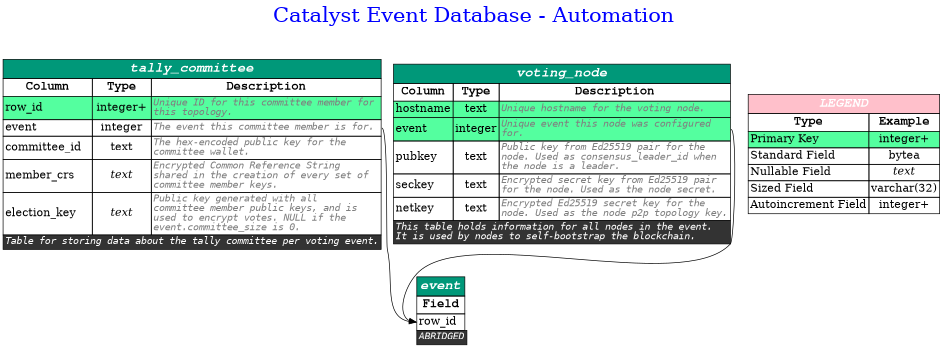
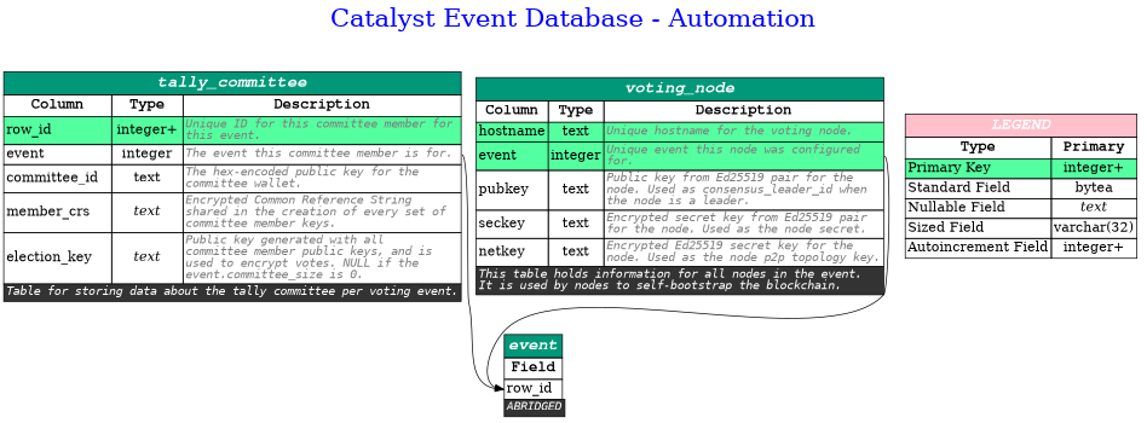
  digraph {
    fontcolor=blue
    fontsize=30
    label="Catalyst Event Database - Automation"
    labelloc=t
    rankdir=TB
    node [fontsize=16 shape=plain]
    edge [headport=row_id tailport=event_out]
-   n1 [label=<         <table border='0' cellborder='1' cellspacing='0' >             <tr>                 <td colspan='3' bgcolor='#009879' port='__title'><font color='white' face='Courier bold italic' point-size='20'><b>tally_committee</b></font></td>             </tr>             <tr>                 <td><font color='black' face='Courier bold' point-size='18' ><b>Column</b></font></td>                 <td><font color='black' face='Courier bold' point-size='18' ><b>Type</b></font></td>                 <td><font color='black' face='Courier bold' point-size='18' ><b>Description</b></font></td>             </tr>                           <tr>                 <td port="row_id" bgcolor="seagreen1" align='text'><font>row_id</font><br align='left'/></td>                 <td  bgcolor="seagreen1" ><font>integer+</font></td>                 <td port="row_id_out" bgcolor="seagreen1" align='text'><font color='grey50' face='Monospace' point-size='14' ><i>Unique ID for this committee member for<br align='left'/>this topology.</i><br align="left"/></font></td>             </tr>                          <tr>                 <td port="event"  align='text'><font>event</font><br align='left'/></td>                 <td   ><font>integer</font></td>                 <td port="event_out"  align='text'><font color='grey50' face='Monospace' point-size='14' ><i>The event this committee member is for.</i><br align="left"/></font></td>             </tr>                          <tr>                 <td port="committee_id"  align='text'><font>committee_id</font><br align='left'/></td>                 <td   ><font>text</font></td>                 <td port="committee_id_out"  align='text'><font color='grey50' face='Monospace' point-size='14' ><i>The hex-encoded public key for the<br align='left'/>committee wallet.</i><br align="left"/></font></td>             </tr>                          <tr>                 <td port="member_crs"  align='text'><font>member_crs</font><br align='left'/></td>                 <td   ><font><i>text</i></font></td>                 <td port="member_crs_out"  align='text'><font color='grey50' face='Monospace' point-size='14' ><i>Encrypted Common Reference String<br align='left'/>shared in the creation of every set of<br align='left'/>committee member keys.</i><br align="left"/></font></td>             </tr>                          <tr>                 <td port="election_key"  align='text'><font>election_key</font><br align='left'/></td>                 <td   ><font><i>text</i></font></td>                 <td port="election_key_out"  align='text'><font color='grey50' face='Monospace' point-size='14' ><i>Public key generated with all<br align='left'/>committee member public keys, and is<br align='left'/>used to encrypt votes. NULL if the<br align='left'/>event.committee_size is 0.</i><br align="left"/></font></td>             </tr>                                        <tr>                 <td colspan='3' bgcolor="grey20" align='text'><font color='white' face='Monospace' point-size='14'><i>Table for storing data about the tally committee per voting event.</i><br align="left"/></font></td>             </tr>                       </table>     >]
+   n1 [label=<         <table border='0' cellborder='1' cellspacing='0' >             <tr>                 <td colspan='3' bgcolor='#009879' port='__title'><font color='white' face='Courier bold italic' point-size='20'><b>tally_committee</b></font></td>             </tr>             <tr>                 <td><font color='black' face='Courier bold' point-size='18' ><b>Column</b></font></td>                 <td><font color='black' face='Courier bold' point-size='18' ><b>Type</b></font></td>                 <td><font color='black' face='Courier bold' point-size='18' ><b>Description</b></font></td>             </tr>                           <tr>                 <td port="row_id" bgcolor="seagreen1" align='text'><font>row_id</font><br align='left'/></td>                 <td  bgcolor="seagreen1" ><font>integer+</font></td>                 <td port="row_id_out" bgcolor="seagreen1" align='text'><font color='grey50' face='Monospace' point-size='14' ><i>Unique ID for this committee member for<br align='left'/>this event.</i><br align="left"/></font></td>             </tr>                          <tr>                 <td port="event"  align='text'><font>event</font><br align='left'/></td>                 <td   ><font>integer</font></td>                 <td port="event_out"  align='text'><font color='grey50' face='Monospace' point-size='14' ><i>The event this committee member is for.</i><br align="left"/></font></td>             </tr>                          <tr>                 <td port="committee_id"  align='text'><font>committee_id</font><br align='left'/></td>                 <td   ><font>text</font></td>                 <td port="committee_id_out"  align='text'><font color='grey50' face='Monospace' point-size='14' ><i>The hex-encoded public key for the<br align='left'/>committee wallet.</i><br align="left"/></font></td>             </tr>                          <tr>                 <td port="member_crs"  align='text'><font>member_crs</font><br align='left'/></td>                 <td   ><font><i>text</i></font></td>                 <td port="member_crs_out"  align='text'><font color='grey50' face='Monospace' point-size='14' ><i>Encrypted Common Reference String<br align='left'/>shared in the creation of every set of<br align='left'/>committee member keys.</i><br align="left"/></font></td>             </tr>                          <tr>                 <td port="election_key"  align='text'><font>election_key</font><br align='left'/></td>                 <td   ><font><i>text</i></font></td>                 <td port="election_key_out"  align='text'><font color='grey50' face='Monospace' point-size='14' ><i>Public key generated with all<br align='left'/>committee member public keys, and is<br align='left'/>used to encrypt votes. NULL if the<br align='left'/>event.committee_size is 0.</i><br align="left"/></font></td>             </tr>                                        <tr>                 <td colspan='3' bgcolor="grey20" align='text'><font color='white' face='Monospace' point-size='14'><i>Table for storing data about the tally committee per voting event.</i><br align="left"/></font></td>             </tr>                       </table>     >]
    n2 [label=<         <table border='0' cellborder='1' cellspacing='0'>             <tr>                 <td bgcolor='#009879' port='__title'><font color='white' face='Courier bold italic' point-size='20'><b>event</b></font></td>             </tr>             <tr>                 <td><font color='black' face='Courier bold' point-size='18' ><b>Field</b></font></td>             </tr>                           <tr>                 <td port="row_id"  align='text'><font>row_id</font><br align='left'/></td>             </tr>                           <tr>                 <td colspan='3' bgcolor="grey20" align='text'><font color='white' face='Monospace' point-size='14'><i>ABRIDGED</i><br align="left"/></font></td>             </tr>         </table>     > shape=plaintext]
    n3 [label=<         <table border='0' cellborder='1' cellspacing='0' >             <tr>                 <td colspan='3' bgcolor='#009879' port='__title'><font color='white' face='Courier bold italic' point-size='20'><b>voting_node</b></font></td>             </tr>             <tr>                 <td><font color='black' face='Courier bold' point-size='18' ><b>Column</b></font></td>                 <td><font color='black' face='Courier bold' point-size='18' ><b>Type</b></font></td>                 <td><font color='black' face='Courier bold' point-size='18' ><b>Description</b></font></td>             </tr>                           <tr>                 <td port="hostname" bgcolor="seagreen1" align='text'><font>hostname</font><br align='left'/></td>                 <td  bgcolor="seagreen1" ><font>text</font></td>                 <td port="hostname_out" bgcolor="seagreen1" align='text'><font color='grey50' face='Monospace' point-size='14' ><i>Unique hostname for the voting node.</i><br align="left"/></font></td>             </tr>                          <tr>                 <td port="event" bgcolor="seagreen1" align='text'><font>event</font><br align='left'/></td>                 <td  bgcolor="seagreen1" ><font>integer</font></td>                 <td port="event_out" bgcolor="seagreen1" align='text'><font color='grey50' face='Monospace' point-size='14' ><i>Unique event this node was configured<br align='left'/>for.</i><br align="left"/></font></td>             </tr>                          <tr>                 <td port="pubkey"  align='text'><font>pubkey</font><br align='left'/></td>                 <td   ><font>text</font></td>                 <td port="pubkey_out"  align='text'><font color='grey50' face='Monospace' point-size='14' ><i>Public key from Ed25519 pair for the<br align='left'/>node. Used as consensus_leader_id when<br align='left'/>the node is a leader.</i><br align="left"/></font></td>             </tr>                          <tr>                 <td port="seckey"  align='text'><font>seckey</font><br align='left'/></td>                 <td   ><font>text</font></td>                 <td port="seckey_out"  align='text'><font color='grey50' face='Monospace' point-size='14' ><i>Encrypted secret key from Ed25519 pair<br align='left'/>for the node. Used as the node secret.</i><br align="left"/></font></td>             </tr>                          <tr>                 <td port="netkey"  align='text'><font>netkey</font><br align='left'/></td>                 <td   ><font>text</font></td>                 <td port="netkey_out"  align='text'><font color='grey50' face='Monospace' point-size='14' ><i>Encrypted Ed25519 secret key for the<br align='left'/>node. Used as the node p2p topology key.</i><br align="left"/></font></td>             </tr>                                        <tr>                 <td colspan='3' bgcolor="grey20" align='text'><font color='white' face='Monospace' point-size='14'><i>This table holds information for all nodes in the event.<br align='left'/>It is used by nodes to self-bootstrap the blockchain.</i><br align="left"/></font></td>             </tr>                       </table>     >]
-   n4 [label=<         <table border='0' cellborder='1' cellspacing='0'>             <tr>                 <td colspan='2' bgcolor='Pink' port='__title'><font color='white' face='Courier bold italic' point-size='20'><b>LEGEND</b></font></td>             </tr>             <tr>                 <td><font color='black' face='Courier bold' point-size='18'><b>Type</b></font></td>                 <td><font color='black' face='Courier bold' point-size='18'><b>Example</b></font></td>             </tr>              <tr>                 <td align='text' bgcolor="seagreen1" ><font>Primary Key</font><br align='left'/></td>                 <td  bgcolor="seagreen1" ><font>integer+</font></td>             </tr>               <tr>                 <td align='text'><font>Standard Field</font><br align='left'/></td>                 <td><font>bytea</font></td>             </tr>              <tr>                 <td align='text'><font>Nullable Field</font><br align='left'/></td>                 <td><font><i>text</i></font></td>             </tr>              <tr>                 <td align='text'><font>Sized Field</font><br align='left'/></td>                 <td><font>varchar(32)</font></td>             </tr>              <tr>                 <td align='text'><font>Autoincrement Field</font><br align='left'/></td>                 <td><font>integer+</font></td>             </tr>          </table>     > shape=plaintext]
+   n4 [label=<         <table border='0' cellborder='1' cellspacing='0'>             <tr>                 <td colspan='2' bgcolor='Pink' port='__title'><font color='white' face='Courier bold italic' point-size='20'><b>LEGEND</b></font></td>             </tr>             <tr>                 <td><font color='black' face='Courier bold' point-size='18'><b>Type</b></font></td>                 <td><font color='black' face='Courier bold' point-size='18'><b>Primary</b></font></td>             </tr>              <tr>                 <td align='text' bgcolor="seagreen1" ><font>Primary Key</font><br align='left'/></td>                 <td  bgcolor="seagreen1" ><font>integer+</font></td>             </tr>               <tr>                 <td align='text'><font>Standard Field</font><br align='left'/></td>                 <td><font>bytea</font></td>             </tr>              <tr>                 <td align='text'><font>Nullable Field</font><br align='left'/></td>                 <td><font><i>text</i></font></td>             </tr>              <tr>                 <td align='text'><font>Sized Field</font><br align='left'/></td>                 <td><font>varchar(32)</font></td>             </tr>              <tr>                 <td align='text'><font>Autoincrement Field</font><br align='left'/></td>                 <td><font>integer+</font></td>             </tr>          </table>     > shape=plaintext]
    n1 -> n2
    n3 -> n2
  }
